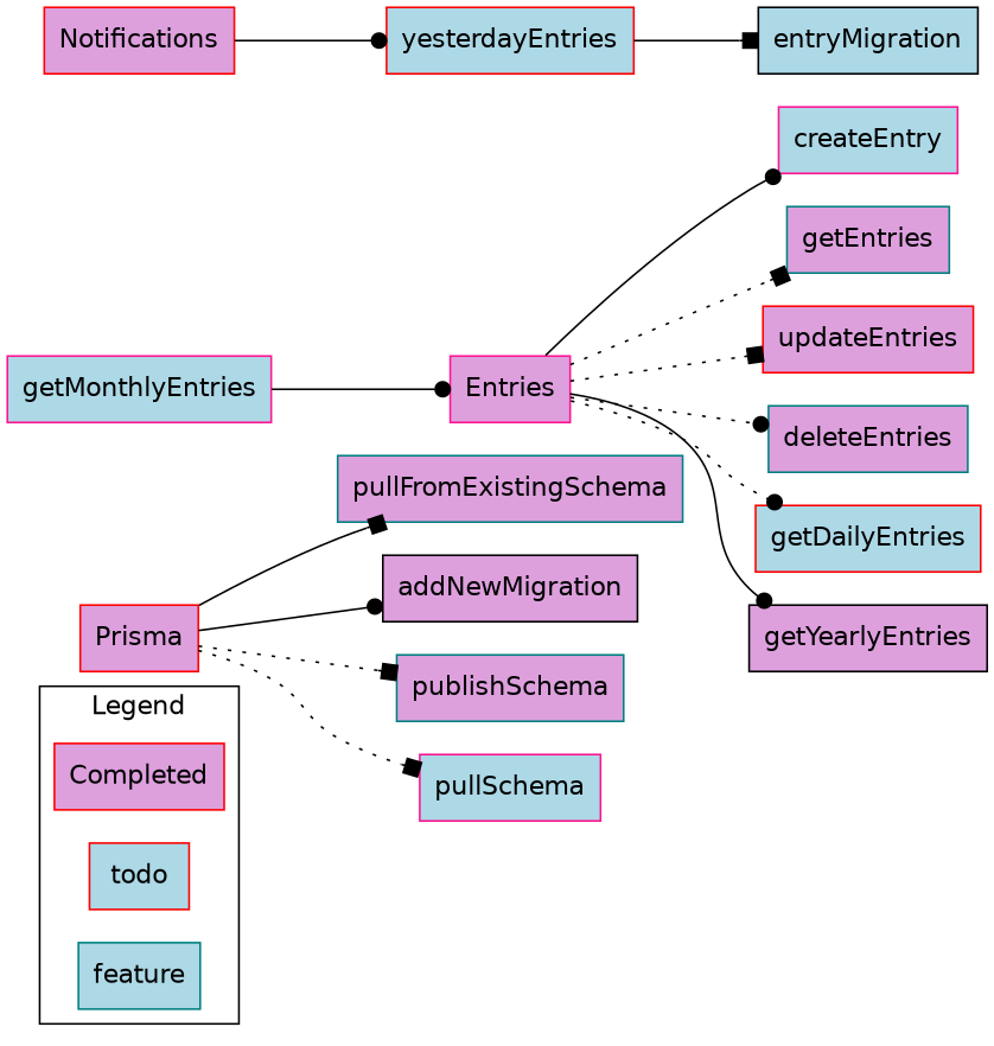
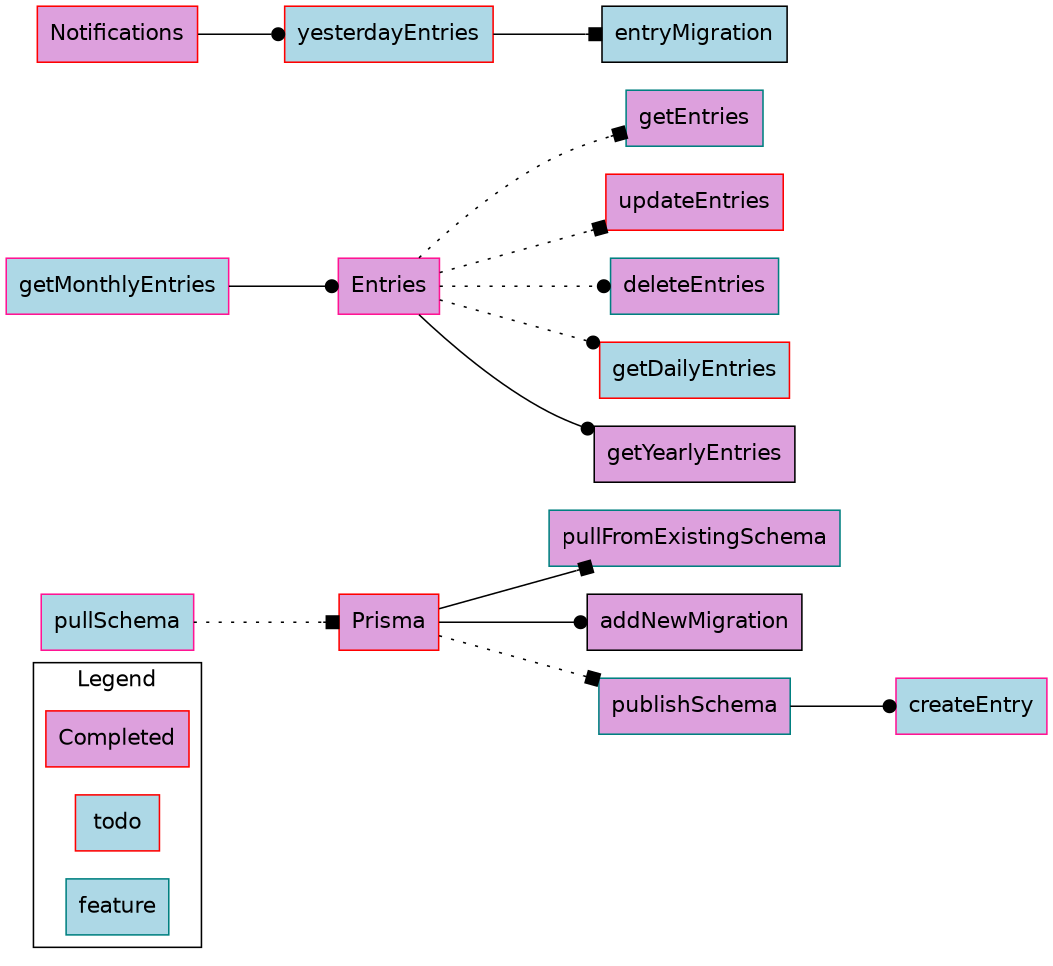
  digraph {
    fontname="DejaVu Sans"
    rankdir=LR
    node [color=red fillcolor=plum fontname="DejaVu Sans" shape=box style=filled]
    edge [arrowhead=dot fontname="DejaVu Sans" style=solid]
    n1 [label=Completed]
    n2 [fillcolor=lightblue label=todo]
    n3 [color=teal fillcolor=lightblue label=feature]
    pullFromExistingSchema [color=teal]
    Prisma
    addNewMigration [color=black]
    publishSchema [color=teal]
    pullSchema [color=deeppink fillcolor=lightblue]
    createEntry [color=deeppink fillcolor=lightblue]
    Entries [color=deeppink]
    getEntries [color=teal]
    updateEntries
    deleteEntries [color=teal]
    getDailyEntries [fillcolor=lightblue]
    getYearlyEntries [color=black]
    getMonthlyEntries [color=deeppink fillcolor=lightblue]
    entryMigration [color=black fillcolor=lightblue]
    yesterdayEntries [fillcolor=lightblue]
    Notifications
    subgraph cluster_1 {
      label=Legend
      rankdir=TB
      n1
      n2
      n3
    }
    Prisma -> pullFromExistingSchema [arrowhead=box]
    Prisma -> addNewMigration
    Prisma -> publishSchema [arrowhead=box style=dotted]
-   Prisma -> pullSchema [arrowhead=box style=dotted]
-   Entries -> createEntry
+   pullSchema -> Prisma [arrowhead=box style=dotted]
+   publishSchema -> createEntry
    Entries -> getEntries [arrowhead=box style=dotted]
    Entries -> updateEntries [arrowhead=box style=dotted]
    Entries -> deleteEntries [style=dotted]
    Entries -> getDailyEntries [style=dotted]
    Entries -> getYearlyEntries
    getMonthlyEntries -> Entries
    yesterdayEntries -> entryMigration [arrowhead=box]
    Notifications -> yesterdayEntries
  }
